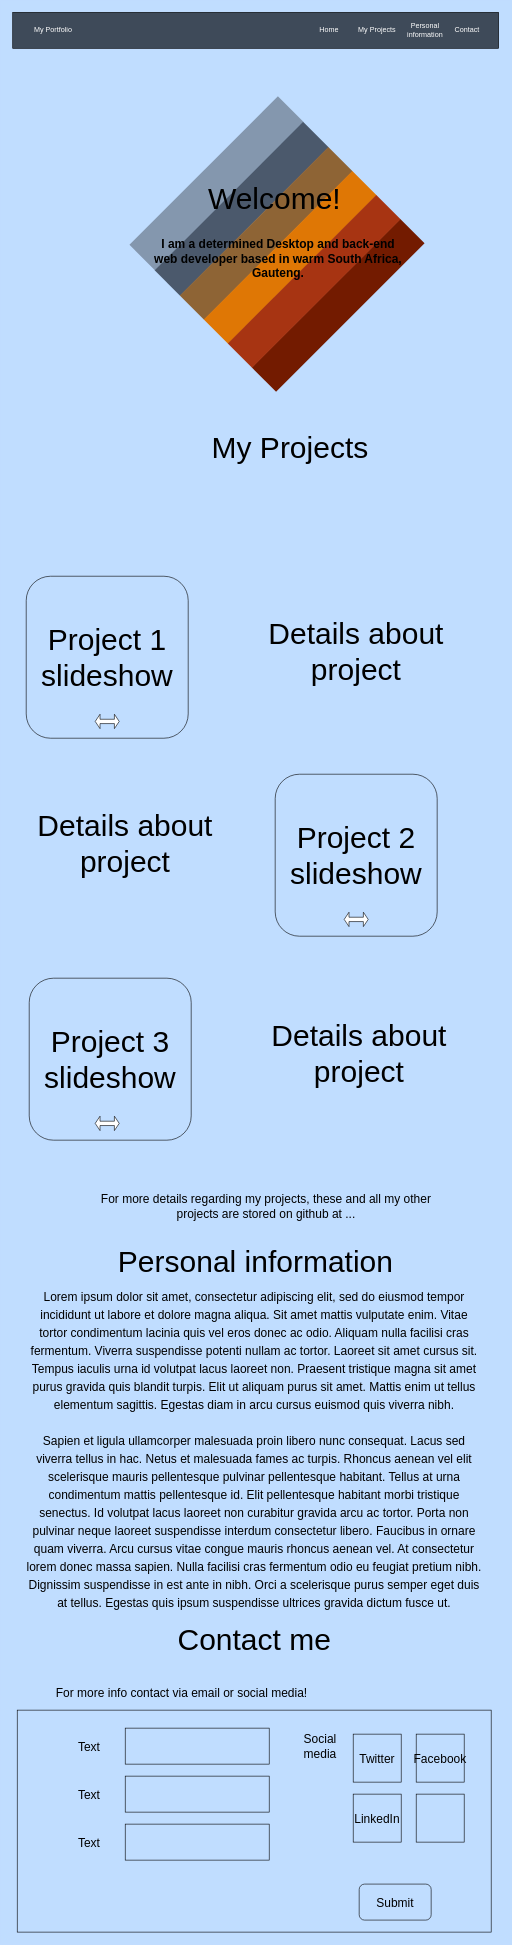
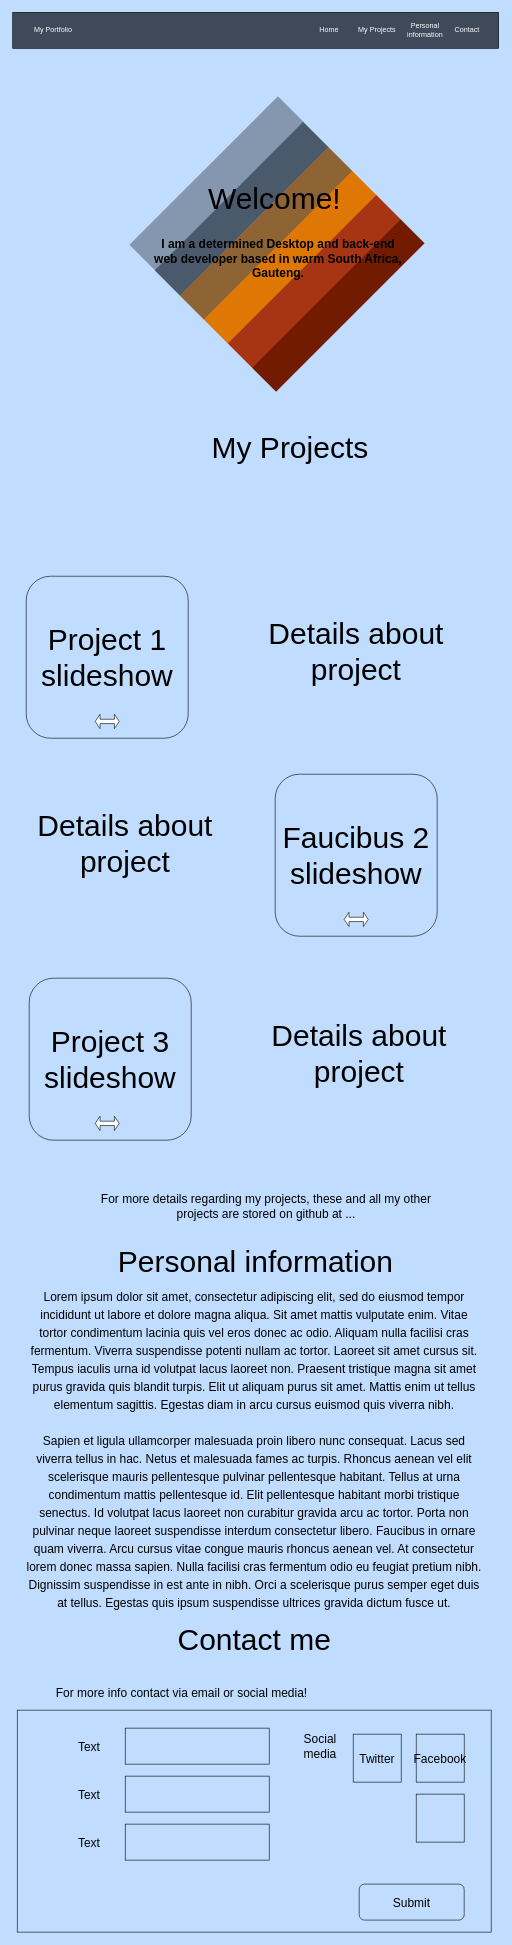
  <mxCell id="0" />
  <mxCell id="1" parent="0" />
  <mxCell id="2" value="" style="rounded=0;whiteSpace=wrap;html=1;strokeColor=none;fillColor=#731b00;fontSize=50;fontColor=#000000;rotation=-45;" parent="1" vertex="1"><mxGeometry x="388" y="480" width="350" height="57.12" as="geometry" /></mxCell>
  <mxCell id="3" value="" style="rounded=0;whiteSpace=wrap;html=1;strokeColor=none;fillColor=#8497AE;fontSize=50;fontColor=#FFFFFF;rotation=-45;" parent="1" vertex="1"><mxGeometry x="185" y="275" width="350" height="60.05" as="geometry" /></mxCell>
  <mxCell id="4" value="" style="rounded=0;whiteSpace=wrap;html=1;fillColor=#3E4A59;strokeColor=#000000;" parent="1" vertex="1"><mxGeometry x="20.5" y="20" width="810" height="60" as="geometry" /></mxCell>
  <mxCell id="5" value="My Portfolio" style="text;html=1;align=center;verticalAlign=middle;whiteSpace=wrap;rounded=0;fontColor=#FFFFFF;" parent="1" vertex="1"><mxGeometry x="48" y="40" width="80" height="20" as="geometry" /></mxCell>
  <mxCell id="6" value="Home&lt;span style=&quot;color: rgba(0 , 0 , 0 , 0) ; font-family: monospace ; font-size: 0px ; white-space: nowrap&quot;&gt;%3CmxGraphModel%3E%3Croot%3E%3CmxCell%20id%3D%220%22%2F%3E%3CmxCell%20id%3D%221%22%20parent%3D%220%22%2F%3E%3CmxCell%20id%3D%222%22%20value%3D%22My%20Portfolio%22%20style%3D%22text%3Bhtml%3D1%3Balign%3Dcenter%3BverticalAlign%3Dmiddle%3BwhiteSpace%3Dwrap%3Brounded%3D0%3BfontColor%3D%23FFFFFF%3B%22%20vertex%3D%221%22%20parent%3D%221%22%3E%3CmxGeometry%20x%3D%2250%22%20y%3D%2240%22%20width%3D%2280%22%20height%3D%2220%22%20as%3D%22geometry%22%2F%3E%3C%2FmxCell%3E%3C%2Froot%3E%3C%2FmxGraphModel%3E&lt;/span&gt;" style="text;html=1;align=center;verticalAlign=middle;whiteSpace=wrap;rounded=0;fontColor=#FFFFFF;" parent="1" vertex="1"><mxGeometry x="508" y="40" width="80" height="20" as="geometry" /></mxCell>
  <mxCell id="7" value="Personal information" style="text;html=1;align=center;verticalAlign=middle;whiteSpace=wrap;rounded=0;fontColor=#FFFFFF;" parent="1" vertex="1"><mxGeometry x="668" y="40" width="80" height="20" as="geometry" /></mxCell>
  <mxCell id="8" value="My Projects" style="text;html=1;align=center;verticalAlign=middle;whiteSpace=wrap;rounded=0;fontColor=#FFFFFF;" parent="1" vertex="1"><mxGeometry x="588" y="40" width="80" height="20" as="geometry" /></mxCell>
  <mxCell id="9" value="Contact" style="text;html=1;align=center;verticalAlign=middle;whiteSpace=wrap;rounded=0;fontColor=#FFFFFF;" parent="1" vertex="1"><mxGeometry x="738" y="40" width="80" height="20" as="geometry" /></mxCell>
  <mxCell id="10" value="" style="rounded=0;whiteSpace=wrap;html=1;strokeColor=none;fillColor=#4B596C;fontSize=50;fontColor=#FFFFFF;rotation=-45;" parent="1" vertex="1"><mxGeometry x="226.97" y="317.5" width="350" height="60.05" as="geometry" /></mxCell>
  <mxCell id="11" value="" style="rounded=0;whiteSpace=wrap;html=1;strokeColor=none;fillColor=#8E6435;fontSize=50;fontColor=#000000;rotation=-45;gradientColor=none;" parent="1" vertex="1"><mxGeometry x="268" y="360" width="350" height="57.12" as="geometry" /></mxCell>
  <mxCell id="12" value="" style="rounded=0;whiteSpace=wrap;html=1;strokeColor=none;fillColor=#DF7705;fontSize=50;fontColor=#000000;rotation=-45;" parent="1" vertex="1"><mxGeometry x="308" y="400" width="350" height="57.12" as="geometry" /></mxCell>
  <mxCell id="13" value="" style="rounded=0;whiteSpace=wrap;html=1;strokeColor=none;fillColor=#A73412;fontSize=50;fontColor=#000000;rotation=-45;" parent="1" vertex="1"><mxGeometry x="348" y="440" width="350" height="57.12" as="geometry" /></mxCell>
  <mxCell id="14" value="Welcome!" style="text;html=1;strokeColor=none;fillColor=none;align=center;verticalAlign=middle;whiteSpace=wrap;rounded=0;fontColor=#000000;fontSize=50;" parent="1" vertex="1"><mxGeometry x="336.97" y="310" width="240" height="40" as="geometry" /></mxCell>
  <mxCell id="15" value="I am a determined Desktop and back-end web developer based in warm South Africa, Gauteng." style="text;html=1;strokeColor=none;fillColor=none;align=center;verticalAlign=middle;whiteSpace=wrap;rounded=0;fontSize=20;fontColor=#000000;fontStyle=1" parent="1" vertex="1"><mxGeometry x="248" y="380" width="430" height="100" as="geometry" /></mxCell>
  <mxCell id="16" value="My Projects" style="text;html=1;strokeColor=none;fillColor=none;align=center;verticalAlign=middle;whiteSpace=wrap;rounded=0;fontSize=50;fontColor=#000000;" parent="1" vertex="1"><mxGeometry x="338" y="720" width="290" height="50" as="geometry" /></mxCell>
  <mxCell id="17" value="Project 1 slideshow" style="whiteSpace=wrap;html=1;aspect=fixed;strokeColor=#000000;fillColor=none;fontSize=50;fontColor=#000000;rounded=1;" parent="1" vertex="1"><mxGeometry x="43" y="960" width="270" height="270" as="geometry" /></mxCell>
  <mxCell id="18" value="Details about project" style="text;html=1;strokeColor=none;fillColor=none;align=center;verticalAlign=middle;whiteSpace=wrap;rounded=0;fontSize=50;fontColor=#000000;" parent="1" vertex="1"><mxGeometry x="423" y="1000" width="340" height="170" as="geometry" /></mxCell>
- <mxCell id="19" value="Project 2 slideshow" style="whiteSpace=wrap;html=1;aspect=fixed;strokeColor=#000000;fillColor=none;fontSize=50;fontColor=#000000;rounded=1;" parent="1" vertex="1"><mxGeometry x="458" y="1290" width="270" height="270" as="geometry" /></mxCell>
+ <mxCell id="19" value="Faucibus 2 slideshow" style="whiteSpace=wrap;html=1;aspect=fixed;strokeColor=#000000;fillColor=none;fontSize=50;fontColor=#000000;rounded=1;" parent="1" vertex="1"><mxGeometry x="458" y="1290" width="270" height="270" as="geometry" /></mxCell>
  <mxCell id="20" value="Details about project" style="text;html=1;strokeColor=none;fillColor=none;align=center;verticalAlign=middle;whiteSpace=wrap;rounded=0;fontSize=50;fontColor=#000000;" parent="1" vertex="1"><mxGeometry x="38" y="1320" width="340" height="170" as="geometry" /></mxCell>
  <mxCell id="21" value="Project 3 slideshow" style="whiteSpace=wrap;html=1;aspect=fixed;strokeColor=#000000;fillColor=none;fontSize=50;fontColor=#000000;rounded=1;" parent="1" vertex="1"><mxGeometry x="48" y="1630" width="270" height="270" as="geometry" /></mxCell>
  <mxCell id="22" value="Details about project" style="text;html=1;strokeColor=none;fillColor=none;align=center;verticalAlign=middle;whiteSpace=wrap;rounded=0;fontSize=50;fontColor=#000000;" parent="1" vertex="1"><mxGeometry x="428" y="1670" width="340" height="170" as="geometry" /></mxCell>
  <mxCell id="23" value="For more details regarding my projects, these and all my other projects are stored on github at ..." style="text;html=1;strokeColor=none;fillColor=none;align=center;verticalAlign=middle;whiteSpace=wrap;rounded=0;fontSize=20;fontColor=#000000;" parent="1" vertex="1"><mxGeometry x="158" y="2000" width="570" height="20" as="geometry" /></mxCell>
  <mxCell id="24" value="Personal information" style="text;html=1;strokeColor=none;fillColor=none;align=center;verticalAlign=middle;whiteSpace=wrap;rounded=0;fontSize=50;fontColor=#000000;" parent="1" vertex="1"><mxGeometry x="183" y="2060" width="485" height="85" as="geometry" /></mxCell>
  <mxCell id="25" value="&lt;p style=&quot;box-sizing: border-box; margin-top: 1.5em; margin-bottom: 1.5em; font-size: 20px; line-height: 1.5; animation: 1000ms linear 0s 1 normal none running none;&quot;&gt;Lorem ipsum dolor sit amet, consectetur adipiscing elit, sed do eiusmod tempor incididunt ut labore et dolore magna aliqua. Sit amet mattis vulputate enim. Vitae tortor condimentum lacinia quis vel eros donec ac odio. Aliquam nulla facilisi cras fermentum. Viverra suspendisse potenti nullam ac tortor. Laoreet sit amet cursus sit. Tempus iaculis urna id volutpat lacus laoreet non. Praesent tristique magna sit amet purus gravida quis blandit turpis. Elit ut aliquam purus sit amet. Mattis enim ut tellus elementum sagittis. Egestas diam in arcu cursus euismod quis viverra nibh.&lt;/p&gt;&lt;p style=&quot;box-sizing: border-box; margin-top: 1.5em; margin-bottom: 1.5em; font-size: 20px; line-height: 1.5; animation: 1000ms linear 0s 1 normal none running none;&quot;&gt;Sapien et ligula ullamcorper malesuada proin libero nunc consequat. Lacus sed viverra tellus in hac. Netus et malesuada fames ac turpis. Rhoncus aenean vel elit scelerisque mauris pellentesque pulvinar pellentesque habitant. Tellus at urna condimentum mattis pellentesque id. Elit pellentesque habitant morbi tristique senectus. Id volutpat lacus laoreet non curabitur gravida arcu ac tortor. Porta non pulvinar neque laoreet suspendisse interdum consectetur libero. Faucibus in ornare quam viverra. Arcu cursus vitae congue mauris rhoncus aenean vel. At consectetur lorem donec massa sapien. Nulla facilisi cras fermentum odio eu feugiat pretium nibh. Dignissim suspendisse in est ante in nibh. Orci a scelerisque purus semper eget duis at tellus. Egestas quis ipsum suspendisse ultrices gravida dictum fusce ut.&lt;/p&gt;" style="text;html=1;strokeColor=none;fillColor=none;align=center;verticalAlign=middle;whiteSpace=wrap;rounded=0;fontSize=20;fontColor=#000000;labelBackgroundColor=none;" parent="1" vertex="1"><mxGeometry x="39.88" y="2145" width="766.25" height="540" as="geometry" /></mxCell>
  <mxCell id="26" value="Contact me" style="text;html=1;strokeColor=none;fillColor=none;align=center;verticalAlign=middle;whiteSpace=wrap;rounded=0;fontSize=50;fontColor=#000000;" parent="1" vertex="1"><mxGeometry x="280.5" y="2690" width="285" height="85" as="geometry" /></mxCell>
  <mxCell id="27" value="&amp;nbsp;For more info contact via email or social media!" style="text;html=1;strokeColor=none;fillColor=none;align=center;verticalAlign=middle;whiteSpace=wrap;rounded=0;labelBackgroundColor=none;fontSize=20;fontColor=#000000;" parent="1" vertex="1"><mxGeometry x="68" y="2789.63" width="462.5" height="60.37" as="geometry" /></mxCell>
  <mxCell id="28" value="" style="rounded=0;whiteSpace=wrap;html=1;labelBackgroundColor=none;strokeColor=#000000;fillColor=none;fontSize=20;fontColor=#000000;shadow=0;comic=0;glass=0;" parent="1" vertex="1"><mxGeometry x="28" y="2850" width="790" height="370" as="geometry" /></mxCell>
- <mxCell id="29" value="Submit" style="rounded=1;whiteSpace=wrap;html=1;labelBackgroundColor=none;strokeColor=#000000;fillColor=none;fontSize=20;fontColor=#000000;" parent="1" vertex="1"><mxGeometry x="598" y="3140" width="120" height="60" as="geometry" /></mxCell>
+ <mxCell id="29" value="Submit" style="rounded=1;whiteSpace=wrap;html=1;labelBackgroundColor=none;strokeColor=#000000;fillColor=none;fontSize=20;fontColor=#000000;" parent="1" vertex="1"><mxGeometry x="598" y="3140" width="175" height="60" as="geometry" /></mxCell>
  <mxCell id="30" value="" style="rounded=0;whiteSpace=wrap;html=1;labelBackgroundColor=none;strokeColor=#000000;fillColor=none;fontSize=20;fontColor=#000000;" parent="1" vertex="1"><mxGeometry x="208" y="2880" width="240" height="60" as="geometry" /></mxCell>
  <mxCell id="31" value="Text" style="text;html=1;strokeColor=none;fillColor=none;align=center;verticalAlign=middle;whiteSpace=wrap;rounded=0;labelBackgroundColor=none;fontSize=20;fontColor=#000000;" parent="1" vertex="1"><mxGeometry x="128" y="2900" width="40" height="20" as="geometry" /></mxCell>
  <mxCell id="32" value="" style="rounded=0;whiteSpace=wrap;html=1;labelBackgroundColor=none;strokeColor=#000000;fillColor=none;fontSize=20;fontColor=#000000;" parent="1" vertex="1"><mxGeometry x="208" y="2960" width="240" height="60" as="geometry" /></mxCell>
  <mxCell id="33" value="Text" style="text;html=1;strokeColor=none;fillColor=none;align=center;verticalAlign=middle;whiteSpace=wrap;rounded=0;labelBackgroundColor=none;fontSize=20;fontColor=#000000;" parent="1" vertex="1"><mxGeometry x="128" y="2980" width="40" height="20" as="geometry" /></mxCell>
  <mxCell id="34" value="" style="rounded=0;whiteSpace=wrap;html=1;labelBackgroundColor=none;strokeColor=#000000;fillColor=none;fontSize=20;fontColor=#000000;" parent="1" vertex="1"><mxGeometry x="208" y="3040" width="240" height="60" as="geometry" /></mxCell>
  <mxCell id="35" value="Text" style="text;html=1;strokeColor=none;fillColor=none;align=center;verticalAlign=middle;whiteSpace=wrap;rounded=0;labelBackgroundColor=none;fontSize=20;fontColor=#000000;" parent="1" vertex="1"><mxGeometry x="128" y="3060" width="40" height="20" as="geometry" /></mxCell>
  <mxCell id="36" value="Twitter" style="whiteSpace=wrap;html=1;aspect=fixed;labelBackgroundColor=none;strokeColor=#000000;fillColor=none;fontSize=20;fontColor=#000000;" parent="1" vertex="1"><mxGeometry x="588" y="2890" width="80" height="80" as="geometry" /></mxCell>
- <mxCell id="37" value="LinkedIn" style="whiteSpace=wrap;html=1;aspect=fixed;labelBackgroundColor=none;strokeColor=#000000;fillColor=none;fontSize=20;fontColor=#000000;" parent="1" vertex="1"><mxGeometry x="588" y="2990" width="80" height="80" as="geometry" /></mxCell>
  <mxCell id="38" value="Facebook" style="whiteSpace=wrap;html=1;aspect=fixed;labelBackgroundColor=none;strokeColor=#000000;fillColor=none;fontSize=20;fontColor=#000000;" parent="1" vertex="1"><mxGeometry x="693" y="2890" width="80" height="80" as="geometry" /></mxCell>
  <mxCell id="39" value="" style="whiteSpace=wrap;html=1;aspect=fixed;labelBackgroundColor=none;strokeColor=#000000;fillColor=none;fontSize=20;fontColor=#000000;" parent="1" vertex="1"><mxGeometry x="693" y="2990" width="80" height="80" as="geometry" /></mxCell>
  <mxCell id="40" value="Social media" style="text;html=1;strokeColor=none;fillColor=none;align=center;verticalAlign=middle;whiteSpace=wrap;rounded=0;labelBackgroundColor=none;fontSize=20;fontColor=#000000;" parent="1" vertex="1"><mxGeometry x="478" y="2890" width="110" height="40" as="geometry" /></mxCell>
  <mxCell id="41" value="" style="shape=doubleArrow;whiteSpace=wrap;html=1;" parent="1" vertex="1"><mxGeometry x="158" y="1860" width="40" height="24" as="geometry" /></mxCell>
  <mxCell id="42" value="" style="shape=doubleArrow;whiteSpace=wrap;html=1;" parent="1" vertex="1"><mxGeometry x="573" y="1520" width="40" height="24" as="geometry" /></mxCell>
  <mxCell id="43" value="" style="shape=doubleArrow;whiteSpace=wrap;html=1;" parent="1" vertex="1"><mxGeometry x="158" y="1190" width="40" height="24" as="geometry" /></mxCell>
